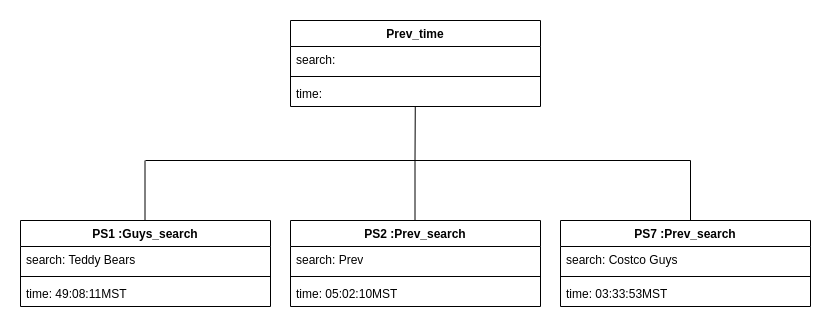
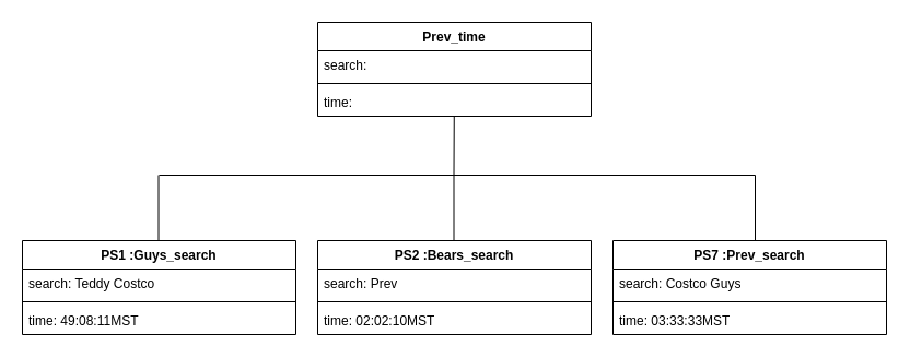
  <mxCell id="0" />
  <mxCell id="1" parent="0" />
  <mxCell id="2" value="Prev_time" style="swimlane;fontStyle=1;align=center;verticalAlign=top;childLayout=stackLayout;horizontal=1;startSize=26;horizontalStack=0;resizeParent=1;resizeParentMax=0;resizeLast=0;collapsible=1;marginBottom=0;whiteSpace=wrap;html=1;" vertex="1" parent="1"><mxGeometry x="290" y="20" width="250" height="86" as="geometry" /></mxCell>
  <mxCell id="3" value="search:&amp;nbsp;" style="text;strokeColor=none;fillColor=none;align=left;verticalAlign=top;spacingLeft=4;spacingRight=4;overflow=hidden;rotatable=0;points=[[0,0.5],[1,0.5]];portConstraint=eastwest;whiteSpace=wrap;html=1;" vertex="1" parent="2"><mxGeometry y="26" width="250" height="26" as="geometry" /></mxCell>
  <mxCell id="4" value="" style="line;strokeWidth=1;fillColor=none;align=left;verticalAlign=middle;spacingTop=-1;spacingLeft=3;spacingRight=3;rotatable=0;labelPosition=right;points=[];portConstraint=eastwest;strokeColor=inherit;" vertex="1" parent="2"><mxGeometry y="52" width="250" height="8" as="geometry" /></mxCell>
  <mxCell id="5" value="time:&amp;nbsp;" style="text;strokeColor=none;fillColor=none;align=left;verticalAlign=top;spacingLeft=4;spacingRight=4;overflow=hidden;rotatable=0;points=[[0,0.5],[1,0.5]];portConstraint=eastwest;whiteSpace=wrap;html=1;" vertex="1" parent="2"><mxGeometry y="60" width="250" height="26" as="geometry" /></mxCell>
  <mxCell id="6" value="PS1 :Guys_search" style="swimlane;fontStyle=1;align=center;verticalAlign=top;childLayout=stackLayout;horizontal=1;startSize=26;horizontalStack=0;resizeParent=1;resizeParentMax=0;resizeLast=0;collapsible=1;marginBottom=0;whiteSpace=wrap;html=1;" vertex="1" parent="1"><mxGeometry x="20" y="220" width="250" height="86" as="geometry" /></mxCell>
- <mxCell id="7" value="search: Teddy Bears" style="text;strokeColor=none;fillColor=none;align=left;verticalAlign=top;spacingLeft=4;spacingRight=4;overflow=hidden;rotatable=0;points=[[0,0.5],[1,0.5]];portConstraint=eastwest;whiteSpace=wrap;html=1;" vertex="1" parent="6"><mxGeometry y="26" width="250" height="26" as="geometry" /></mxCell>
+ <mxCell id="7" value="search: Teddy Costco" style="text;strokeColor=none;fillColor=none;align=left;verticalAlign=top;spacingLeft=4;spacingRight=4;overflow=hidden;rotatable=0;points=[[0,0.5],[1,0.5]];portConstraint=eastwest;whiteSpace=wrap;html=1;" vertex="1" parent="6"><mxGeometry y="26" width="250" height="26" as="geometry" /></mxCell>
  <mxCell id="8" value="" style="line;strokeWidth=1;fillColor=none;align=left;verticalAlign=middle;spacingTop=-1;spacingLeft=3;spacingRight=3;rotatable=0;labelPosition=right;points=[];portConstraint=eastwest;strokeColor=inherit;" vertex="1" parent="6"><mxGeometry y="52" width="250" height="8" as="geometry" /></mxCell>
  <mxCell id="9" value="time: 49:08:11MST" style="text;strokeColor=none;fillColor=none;align=left;verticalAlign=top;spacingLeft=4;spacingRight=4;overflow=hidden;rotatable=0;points=[[0,0.5],[1,0.5]];portConstraint=eastwest;whiteSpace=wrap;html=1;" vertex="1" parent="6"><mxGeometry y="60" width="250" height="26" as="geometry" /></mxCell>
- <mxCell id="10" value="PS2 :Prev_search" style="swimlane;fontStyle=1;align=center;verticalAlign=top;childLayout=stackLayout;horizontal=1;startSize=26;horizontalStack=0;resizeParent=1;resizeParentMax=0;resizeLast=0;collapsible=1;marginBottom=0;whiteSpace=wrap;html=1;" vertex="1" parent="1"><mxGeometry x="290" y="220" width="250" height="86" as="geometry" /></mxCell>
+ <mxCell id="10" value="PS2 :Bears_search" style="swimlane;fontStyle=1;align=center;verticalAlign=top;childLayout=stackLayout;horizontal=1;startSize=26;horizontalStack=0;resizeParent=1;resizeParentMax=0;resizeLast=0;collapsible=1;marginBottom=0;whiteSpace=wrap;html=1;" vertex="1" parent="1"><mxGeometry x="290" y="220" width="250" height="86" as="geometry" /></mxCell>
  <mxCell id="11" value="search: Prev" style="text;strokeColor=none;fillColor=none;align=left;verticalAlign=top;spacingLeft=4;spacingRight=4;overflow=hidden;rotatable=0;points=[[0,0.5],[1,0.5]];portConstraint=eastwest;whiteSpace=wrap;html=1;" vertex="1" parent="10"><mxGeometry y="26" width="250" height="26" as="geometry" /></mxCell>
  <mxCell id="12" value="" style="line;strokeWidth=1;fillColor=none;align=left;verticalAlign=middle;spacingTop=-1;spacingLeft=3;spacingRight=3;rotatable=0;labelPosition=right;points=[];portConstraint=eastwest;strokeColor=inherit;" vertex="1" parent="10"><mxGeometry y="52" width="250" height="8" as="geometry" /></mxCell>
- <mxCell id="13" value="time: 05:02:10MST" style="text;strokeColor=none;fillColor=none;align=left;verticalAlign=top;spacingLeft=4;spacingRight=4;overflow=hidden;rotatable=0;points=[[0,0.5],[1,0.5]];portConstraint=eastwest;whiteSpace=wrap;html=1;" vertex="1" parent="10"><mxGeometry y="60" width="250" height="26" as="geometry" /></mxCell>
+ <mxCell id="13" value="time: 02:02:10MST" style="text;strokeColor=none;fillColor=none;align=left;verticalAlign=top;spacingLeft=4;spacingRight=4;overflow=hidden;rotatable=0;points=[[0,0.5],[1,0.5]];portConstraint=eastwest;whiteSpace=wrap;html=1;" vertex="1" parent="10"><mxGeometry y="60" width="250" height="26" as="geometry" /></mxCell>
  <mxCell id="14" value="PS7 :Prev_search" style="swimlane;fontStyle=1;align=center;verticalAlign=top;childLayout=stackLayout;horizontal=1;startSize=26;horizontalStack=0;resizeParent=1;resizeParentMax=0;resizeLast=0;collapsible=1;marginBottom=0;whiteSpace=wrap;html=1;" vertex="1" parent="1"><mxGeometry x="560" y="220" width="250" height="86" as="geometry" /></mxCell>
  <mxCell id="15" value="search: Costco Guys" style="text;strokeColor=none;fillColor=none;align=left;verticalAlign=top;spacingLeft=4;spacingRight=4;overflow=hidden;rotatable=0;points=[[0,0.5],[1,0.5]];portConstraint=eastwest;whiteSpace=wrap;html=1;" vertex="1" parent="14"><mxGeometry y="26" width="250" height="26" as="geometry" /></mxCell>
  <mxCell id="16" value="" style="line;strokeWidth=1;fillColor=none;align=left;verticalAlign=middle;spacingTop=-1;spacingLeft=3;spacingRight=3;rotatable=0;labelPosition=right;points=[];portConstraint=eastwest;strokeColor=inherit;" vertex="1" parent="14"><mxGeometry y="52" width="250" height="8" as="geometry" /></mxCell>
- <mxCell id="17" value="time: 03:33:53MST" style="text;strokeColor=none;fillColor=none;align=left;verticalAlign=top;spacingLeft=4;spacingRight=4;overflow=hidden;rotatable=0;points=[[0,0.5],[1,0.5]];portConstraint=eastwest;whiteSpace=wrap;html=1;" vertex="1" parent="14"><mxGeometry y="60" width="250" height="26" as="geometry" /></mxCell>
+ <mxCell id="17" value="time: 03:33:33MST" style="text;strokeColor=none;fillColor=none;align=left;verticalAlign=top;spacingLeft=4;spacingRight=4;overflow=hidden;rotatable=0;points=[[0,0.5],[1,0.5]];portConstraint=eastwest;whiteSpace=wrap;html=1;" vertex="1" parent="14"><mxGeometry y="60" width="250" height="26" as="geometry" /></mxCell>
  <mxCell id="18" value="" style="endArrow=none;html=1;rounded=0;" edge="1" parent="1"><mxGeometry width="50" height="50" relative="1" as="geometry"><mxPoint x="145" y="160" as="sourcePoint" /><mxPoint x="690" y="160" as="targetPoint" /></mxGeometry></mxCell>
  <mxCell id="19" value="" style="endArrow=none;html=1;rounded=0;" edge="1" parent="1"><mxGeometry width="50" height="50" relative="1" as="geometry"><mxPoint x="144.5" y="220" as="sourcePoint" /><mxPoint x="144.5" y="160" as="targetPoint" /></mxGeometry></mxCell>
  <mxCell id="20" value="" style="endArrow=none;html=1;rounded=0;" edge="1" parent="1"><mxGeometry width="50" height="50" relative="1" as="geometry"><mxPoint x="414.5" y="220" as="sourcePoint" /><mxPoint x="414.5" y="160" as="targetPoint" /></mxGeometry></mxCell>
  <mxCell id="21" value="" style="endArrow=none;html=1;rounded=0;" edge="1" parent="1"><mxGeometry width="50" height="50" relative="1" as="geometry"><mxPoint x="690" y="220" as="sourcePoint" /><mxPoint x="690" y="160" as="targetPoint" /></mxGeometry></mxCell>
  <mxCell id="22" value="" style="endArrow=none;html=1;rounded=0;" edge="1" parent="1" target="2"><mxGeometry width="50" height="50" relative="1" as="geometry"><mxPoint x="414.5" y="160" as="sourcePoint" /><mxPoint x="415" y="110" as="targetPoint" /></mxGeometry></mxCell>
